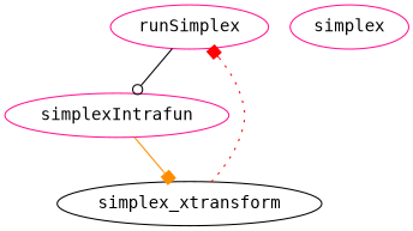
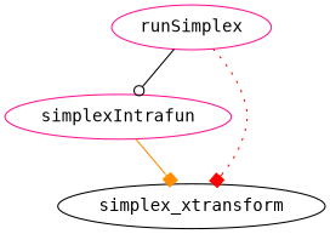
  digraph {
    fontname="DejaVu Sans Mono"
    node [color=deeppink fontname="DejaVu Sans Mono"]
    edge [style=solid arrowhead=box fontname="DejaVu Sans Mono"]
    runSimplex
    simplexIntrafun
    simplex_xtransform [color=black]
-   simplex
    runSimplex -> simplexIntrafun [color=black arrowhead=odot]
-   simplex_xtransform -> runSimplex [color=red style=dotted]
+   runSimplex -> simplex_xtransform [color=red style=dotted]
    simplexIntrafun -> simplex_xtransform [color=darkorange]
  }
